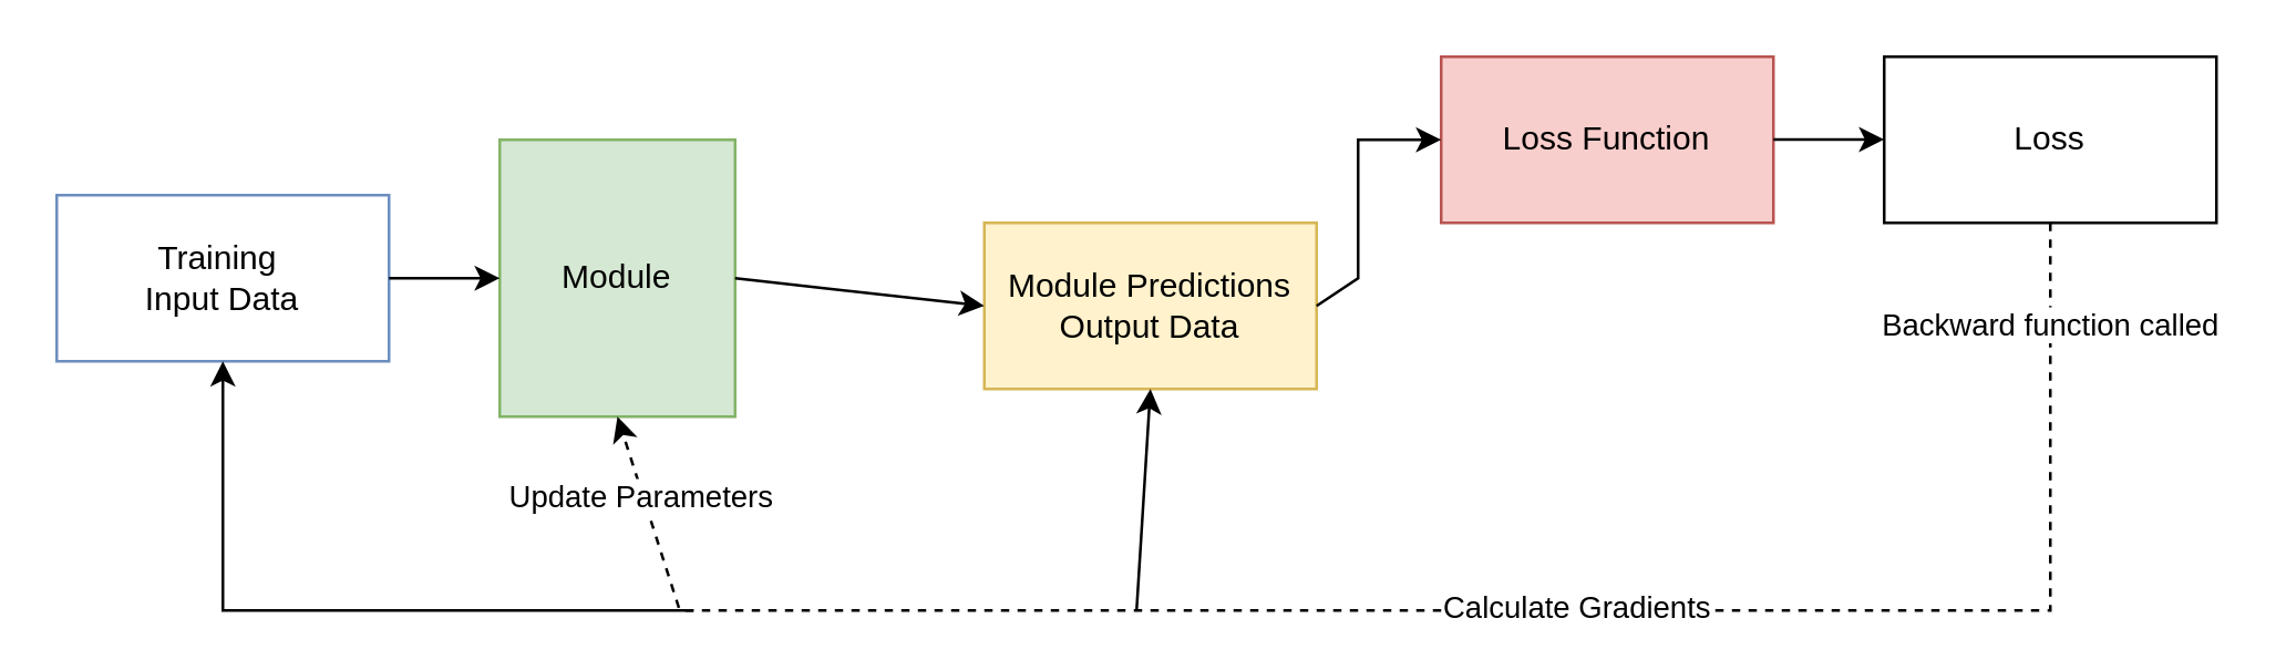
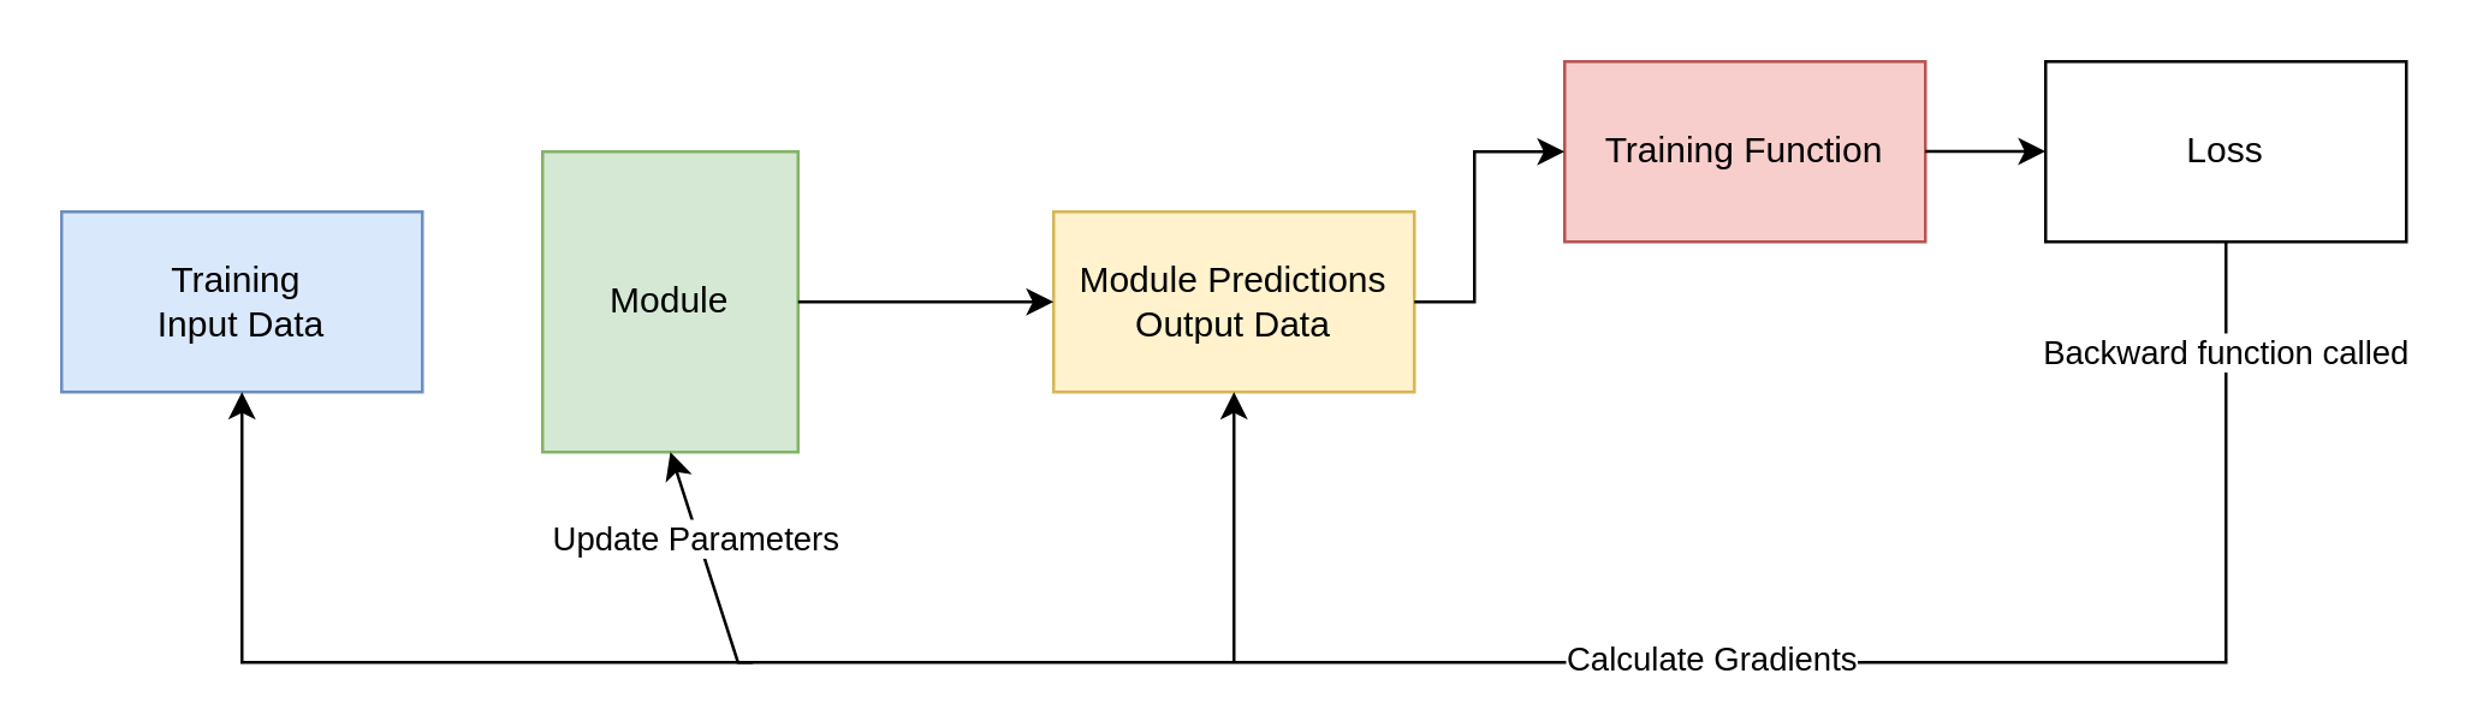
  <mxCell id="0" />
  <mxCell id="1" parent="0" />
- <mxCell id="2" value="Training&amp;nbsp;&lt;div&gt;Input Data&lt;/div&gt;" style="rounded=0;whiteSpace=wrap;html=1;fillColor=#ffffff;strokeColor=#6c8ebf;" parent="1" vertex="1"><mxGeometry x="20" y="70" width="120" height="60" as="geometry" /></mxCell>
+ <mxCell id="2" value="Training&amp;nbsp;&lt;div&gt;Input Data&lt;/div&gt;" style="rounded=0;whiteSpace=wrap;html=1;fillColor=#dae8fc;strokeColor=#6c8ebf;" parent="1" vertex="1"><mxGeometry x="20" y="70" width="120" height="60" as="geometry" /></mxCell>
  <mxCell id="3" value="Module" style="rounded=0;whiteSpace=wrap;html=1;fillColor=#d5e8d4;strokeColor=#82b366;" parent="1" vertex="1"><mxGeometry x="180" y="50" width="85" height="100" as="geometry" /></mxCell>
- <mxCell id="4" value="" style="endArrow=classic;html=1;rounded=0;exitX=1;exitY=0.5;exitDx=0;exitDy=0;entryX=0;entryY=0.5;entryDx=0;entryDy=0;" parent="1" source="2" target="3" edge="1"><mxGeometry width="50" height="50" relative="1" as="geometry"><mxPoint x="280" y="130" as="sourcePoint" /><mxPoint x="330" y="80" as="targetPoint" /></mxGeometry></mxCell>
- <mxCell id="5" value="Module Predictions Output Data" style="rounded=0;whiteSpace=wrap;html=1;fillColor=#fff2cc;strokeColor=#d6b656;" parent="1" vertex="1"><mxGeometry x="355" y="80" width="120" height="60" as="geometry" /></mxCell>
+ <mxCell id="5" value="Module Predictions Output Data" style="rounded=0;whiteSpace=wrap;html=1;fillColor=#fff2cc;strokeColor=#d6b656;" parent="1" vertex="1"><mxGeometry x="350" y="70" width="120" height="60" as="geometry" /></mxCell>
  <mxCell id="6" value="" style="endArrow=classic;html=1;rounded=0;exitX=1;exitY=0.5;exitDx=0;exitDy=0;entryX=0;entryY=0.5;entryDx=0;entryDy=0;" parent="1" source="3" target="5" edge="1"><mxGeometry width="50" height="50" relative="1" as="geometry"><mxPoint x="330" y="130" as="sourcePoint" /><mxPoint x="380" y="80" as="targetPoint" /></mxGeometry></mxCell>
- <mxCell id="7" value="Loss Function" style="rounded=0;whiteSpace=wrap;html=1;fillColor=#f8cecc;strokeColor=#b85450;" parent="1" vertex="1"><mxGeometry x="520" y="20" width="120" height="60" as="geometry" /></mxCell>
+ <mxCell id="7" value="Training Function" style="rounded=0;whiteSpace=wrap;html=1;fillColor=#f8cecc;strokeColor=#b85450;" parent="1" vertex="1"><mxGeometry x="520" y="20" width="120" height="60" as="geometry" /></mxCell>
  <mxCell id="8" value="" style="endArrow=classic;html=1;rounded=0;exitX=1;exitY=0.5;exitDx=0;exitDy=0;entryX=0;entryY=0.5;entryDx=0;entryDy=0;" parent="1" source="5" target="7" edge="1"><mxGeometry width="50" height="50" relative="1" as="geometry"><mxPoint x="560" y="120" as="sourcePoint" /><mxPoint x="610" y="70" as="targetPoint" /><Array as="points"><mxPoint x="490" y="100" /><mxPoint x="490" y="50" /></Array></mxGeometry></mxCell>
  <mxCell id="9" value="" style="endArrow=classic;html=1;rounded=0;exitX=1;exitY=0.5;exitDx=0;exitDy=0;entryX=0;entryY=0.5;entryDx=0;entryDy=0;" parent="1" edge="1"><mxGeometry width="50" height="50" relative="1" as="geometry"><mxPoint x="640" y="49.89" as="sourcePoint" /><mxPoint x="680" y="49.89" as="targetPoint" /></mxGeometry></mxCell>
  <mxCell id="10" value="Loss" style="rounded=0;whiteSpace=wrap;html=1;" parent="1" vertex="1"><mxGeometry x="680" y="20" width="120" height="60" as="geometry" /></mxCell>
- <mxCell id="11" value="" style="endArrow=classic;html=1;rounded=0;exitX=0.5;exitY=1;exitDx=0;exitDy=0;entryX=0.5;entryY=1;entryDx=0;entryDy=0;dashed=1;" parent="1" source="10" target="3" edge="1"><mxGeometry width="50" height="50" relative="1" as="geometry"><mxPoint x="510" y="250" as="sourcePoint" /><mxPoint x="560" y="200" as="targetPoint" /><Array as="points"><mxPoint x="740" y="220" /><mxPoint x="245" y="220" /></Array></mxGeometry></mxCell>
+ <mxCell id="11" value="" style="endArrow=classic;html=1;rounded=0;exitX=0.5;exitY=1;exitDx=0;exitDy=0;entryX=0.5;entryY=1;entryDx=0;entryDy=0;" parent="1" source="10" target="3" edge="1"><mxGeometry width="50" height="50" relative="1" as="geometry"><mxPoint x="510" y="250" as="sourcePoint" /><mxPoint x="560" y="200" as="targetPoint" /><Array as="points"><mxPoint x="740" y="220" /><mxPoint x="245" y="220" /></Array></mxGeometry></mxCell>
  <mxCell id="12" value="Backward function called" style="edgeLabel;html=1;align=center;verticalAlign=middle;resizable=0;points=[];" parent="11" vertex="1" connectable="0"><mxGeometry x="-0.897" y="-1" relative="1" as="geometry"><mxPoint as="offset" /></mxGeometry></mxCell>
  <mxCell id="13" value="Calculate Gradients" style="edgeLabel;html=1;align=center;verticalAlign=middle;resizable=0;points=[];" parent="11" vertex="1" connectable="0"><mxGeometry x="0.027" y="-2" relative="1" as="geometry"><mxPoint x="52" as="offset" /></mxGeometry></mxCell>
  <mxCell id="14" value="Update Parameters" style="edgeLabel;html=1;align=center;verticalAlign=middle;resizable=0;points=[];" vertex="1" connectable="0" parent="11"><mxGeometry x="0.92" y="1" relative="1" as="geometry"><mxPoint y="1" as="offset" /></mxGeometry></mxCell>
  <mxCell id="15" value="" style="endArrow=classic;html=1;rounded=0;entryX=0.5;entryY=1;entryDx=0;entryDy=0;" parent="1" target="2" edge="1"><mxGeometry width="50" height="50" relative="1" as="geometry"><mxPoint x="250" y="220" as="sourcePoint" /><mxPoint x="310" y="130" as="targetPoint" /><Array as="points"><mxPoint x="80" y="220" /></Array></mxGeometry></mxCell>
  <mxCell id="16" value="" style="endArrow=classic;html=1;rounded=0;entryX=0.5;entryY=1;entryDx=0;entryDy=0;" parent="1" target="5" edge="1"><mxGeometry width="50" height="50" relative="1" as="geometry"><mxPoint x="410" y="220" as="sourcePoint" /><mxPoint x="460" y="130" as="targetPoint" /></mxGeometry></mxCell>
